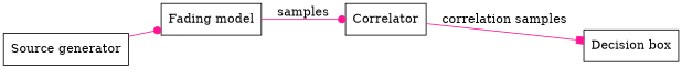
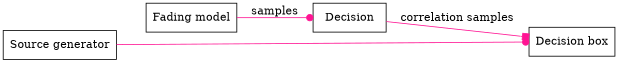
  digraph {
    rankdir=LR
    node [shape=box]
    edge [arrowhead=dot color=deeppink]
    n1 [label="Source generator"]
    n2 [label="Fading model"]
-   n3 [label=Correlator]
+   n3 [label=Decision]
    n4 [label="Decision box"]
-   n1 -> n2
+   n1 -> n4
    n2 -> n3 [label=samples]
    n3 -> n4 [arrowhead=box label="correlation samples"]
  }
